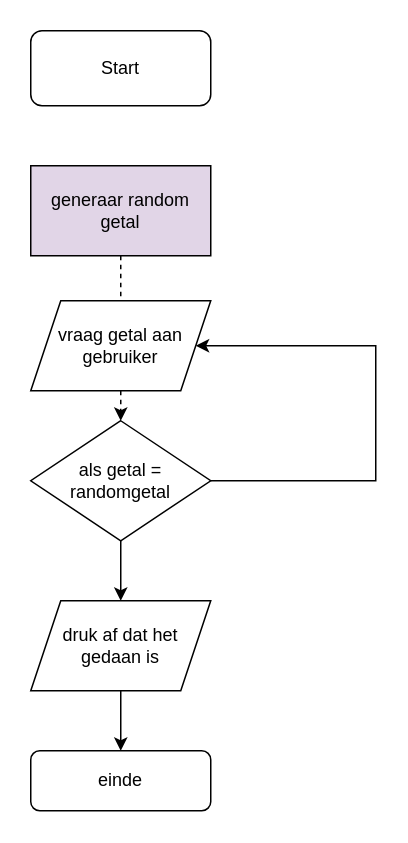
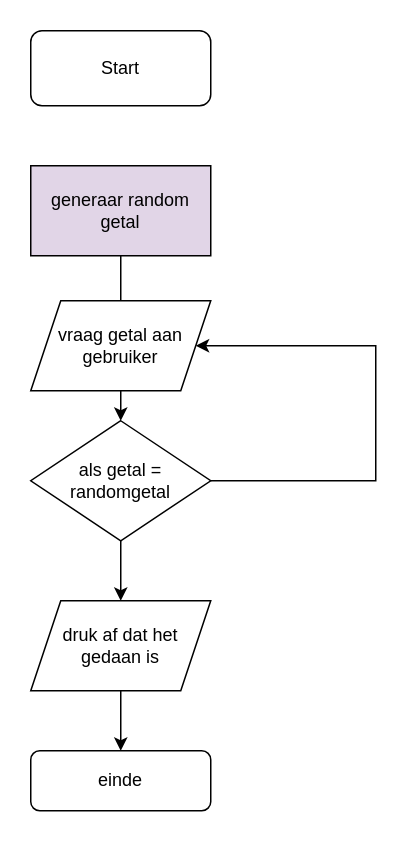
  <mxCell id="0" />
  <mxCell id="1" parent="0" />
  <mxCell id="2" value="Start" style="rounded=1;whiteSpace=wrap;html=1;" parent="1" vertex="1"><mxGeometry x="20" y="20" width="120" height="50" as="geometry" /></mxCell>
- <mxCell id="3" value="" style="edgeStyle=orthogonalEdgeStyle;rounded=0;orthogonalLoop=1;jettySize=auto;html=1;dashed=1;" parent="1" source="4" target="8" edge="1"><mxGeometry relative="1" as="geometry" /></mxCell>
+ <mxCell id="3" value="" style="edgeStyle=orthogonalEdgeStyle;rounded=0;orthogonalLoop=1;jettySize=auto;html=1;" parent="1" source="4" target="8" edge="1"><mxGeometry relative="1" as="geometry" /></mxCell>
  <mxCell id="4" value="generaar random getal" style="rounded=0;whiteSpace=wrap;html=1;fillColor=#e1d5e7;" parent="1" vertex="1"><mxGeometry x="20" y="110" width="120" height="60" as="geometry" /></mxCell>
  <mxCell id="5" value="vraag getal aan gebruiker" style="shape=parallelogram;perimeter=parallelogramPerimeter;whiteSpace=wrap;html=1;fixedSize=1;" parent="1" vertex="1"><mxGeometry x="20" y="200" width="120" height="60" as="geometry" /></mxCell>
  <mxCell id="6" style="edgeStyle=orthogonalEdgeStyle;rounded=0;orthogonalLoop=1;jettySize=auto;html=1;entryX=1;entryY=0.5;entryDx=0;entryDy=0;" parent="1" target="5" edge="1"><mxGeometry relative="1" as="geometry"><mxPoint x="140" y="320" as="sourcePoint" /><mxPoint x="200" y="180" as="targetPoint" /><Array as="points"><mxPoint x="250" y="320" /><mxPoint x="250" y="230" /></Array></mxGeometry></mxCell>
  <mxCell id="7" value="" style="edgeStyle=orthogonalEdgeStyle;rounded=0;orthogonalLoop=1;jettySize=auto;html=1;" parent="1" source="8" target="10" edge="1"><mxGeometry relative="1" as="geometry" /></mxCell>
  <mxCell id="8" value="als getal = randomgetal" style="rhombus;whiteSpace=wrap;html=1;" parent="1" vertex="1"><mxGeometry x="20" y="280" width="120" height="80" as="geometry" /></mxCell>
  <mxCell id="9" value="" style="edgeStyle=orthogonalEdgeStyle;rounded=0;orthogonalLoop=1;jettySize=auto;html=1;" parent="1" source="10" target="11" edge="1"><mxGeometry relative="1" as="geometry" /></mxCell>
  <mxCell id="10" value="druk af dat het gedaan is" style="shape=parallelogram;perimeter=parallelogramPerimeter;whiteSpace=wrap;html=1;fixedSize=1;" parent="1" vertex="1"><mxGeometry x="20" y="400" width="120" height="60" as="geometry" /></mxCell>
  <mxCell id="11" value="einde" style="rounded=1;whiteSpace=wrap;html=1;" parent="1" vertex="1"><mxGeometry x="20" y="500" width="120" height="40" as="geometry" /></mxCell>
